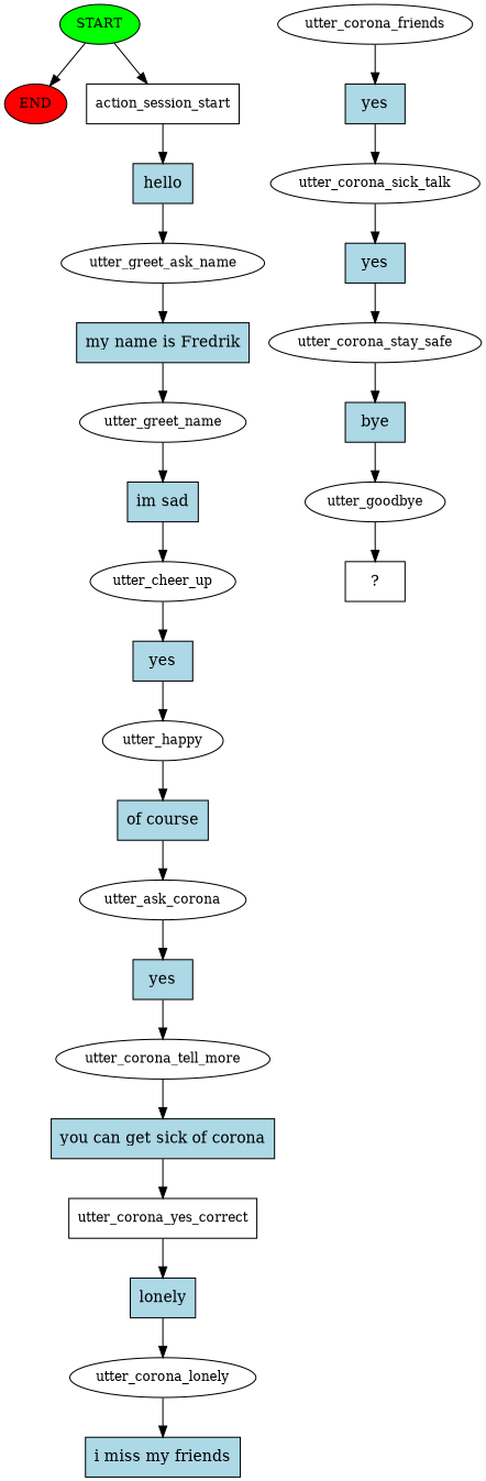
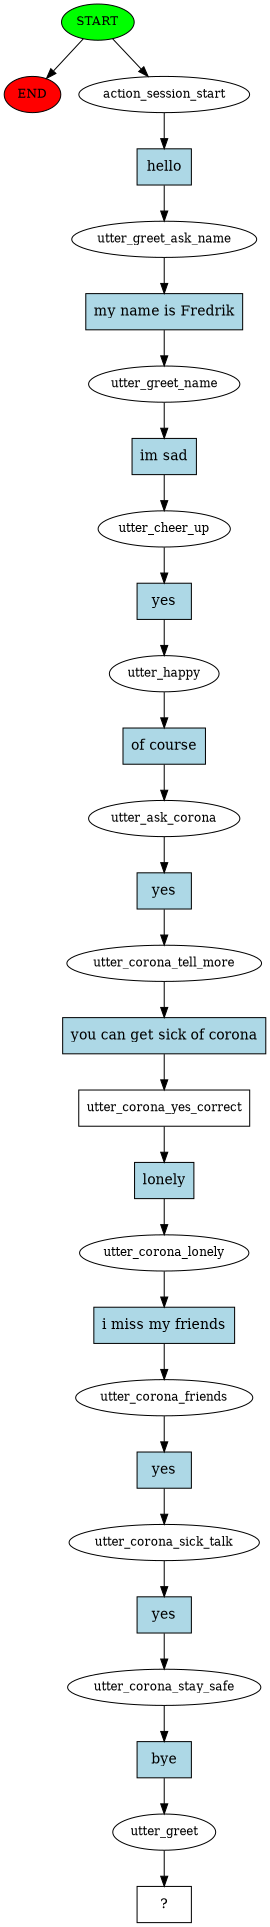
  digraph {
    node [fontsize=12]
    n1 [fillcolor=green label=START style=filled]
    n2 [fillcolor=red label=END style=filled]
-   n3 [label=action_session_start shape=box]
+   n3 [label=action_session_start]
    n4 [fillcolor=lightblue label=hello shape=rect style=filled fontsize=""]
    n5 [label=utter_greet_ask_name]
    n6 [fillcolor=lightblue label="my name is Fredrik" shape=rect style=filled fontsize=""]
    n7 [label=utter_greet_name]
    n8 [fillcolor=lightblue label="im sad" shape=rect style=filled fontsize=""]
    n9 [label=utter_cheer_up]
    n10 [fillcolor=lightblue label=yes shape=rect style=filled fontsize=""]
    n11 [label=utter_happy]
    n12 [fillcolor=lightblue label="of course" shape=rect style=filled fontsize=""]
    n13 [label=utter_ask_corona]
    n14 [fillcolor=lightblue label=yes shape=rect style=filled fontsize=""]
    n15 [label=utter_corona_tell_more]
    n16 [fillcolor=lightblue label="you can get sick of corona" shape=rect style=filled fontsize=""]
    n17 [label=utter_corona_yes_correct shape=box]
    n18 [fillcolor=lightblue label=lonely shape=rect style=filled fontsize=""]
    n19 [label=utter_corona_lonely]
    n20 [fillcolor=lightblue label="i miss my friends" shape=rect style=filled fontsize=""]
    n21 [label=utter_corona_friends]
    n22 [fillcolor=lightblue label=yes shape=rect style=filled fontsize=""]
    n23 [label=utter_corona_sick_talk]
    n24 [fillcolor=lightblue label=yes shape=rect style=filled fontsize=""]
    n25 [label=utter_corona_stay_safe]
    n26 [fillcolor=lightblue label=bye shape=rect style=filled fontsize=""]
-   n27 [label=utter_goodbye]
+   n27 [label=utter_greet]
    n28 [label="  ?  " shape=rect fontsize=""]
    n1 -> n2
    n1 -> n3
    n3 -> n4
    n4 -> n5
    n5 -> n6
    n6 -> n7
    n7 -> n8
    n8 -> n9
    n9 -> n10
    n10 -> n11
    n11 -> n12
    n12 -> n13
    n13 -> n14
    n14 -> n15
    n15 -> n16
    n16 -> n17
    n17 -> n18
    n18 -> n19
    n19 -> n20
+   n20 -> n21
    n21 -> n22
    n22 -> n23
    n23 -> n24
    n24 -> n25
    n25 -> n26
    n26 -> n27
    n27 -> n28
  }
